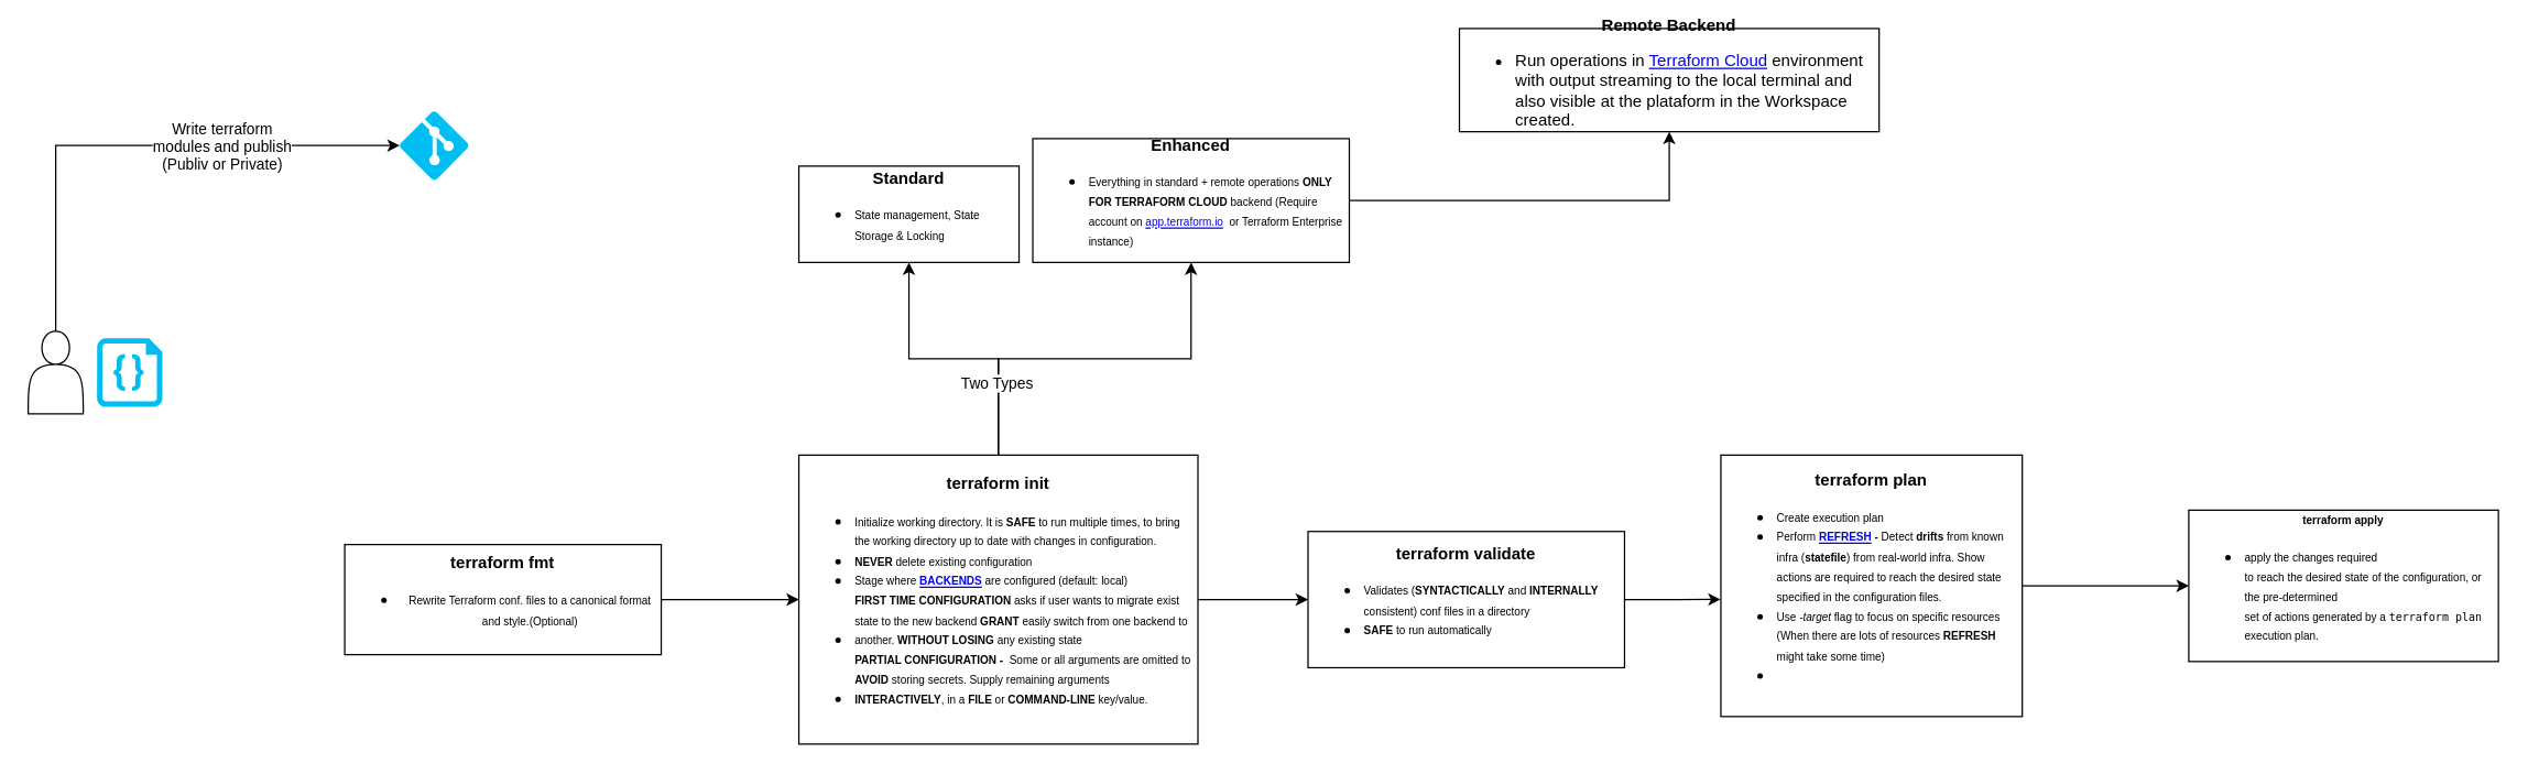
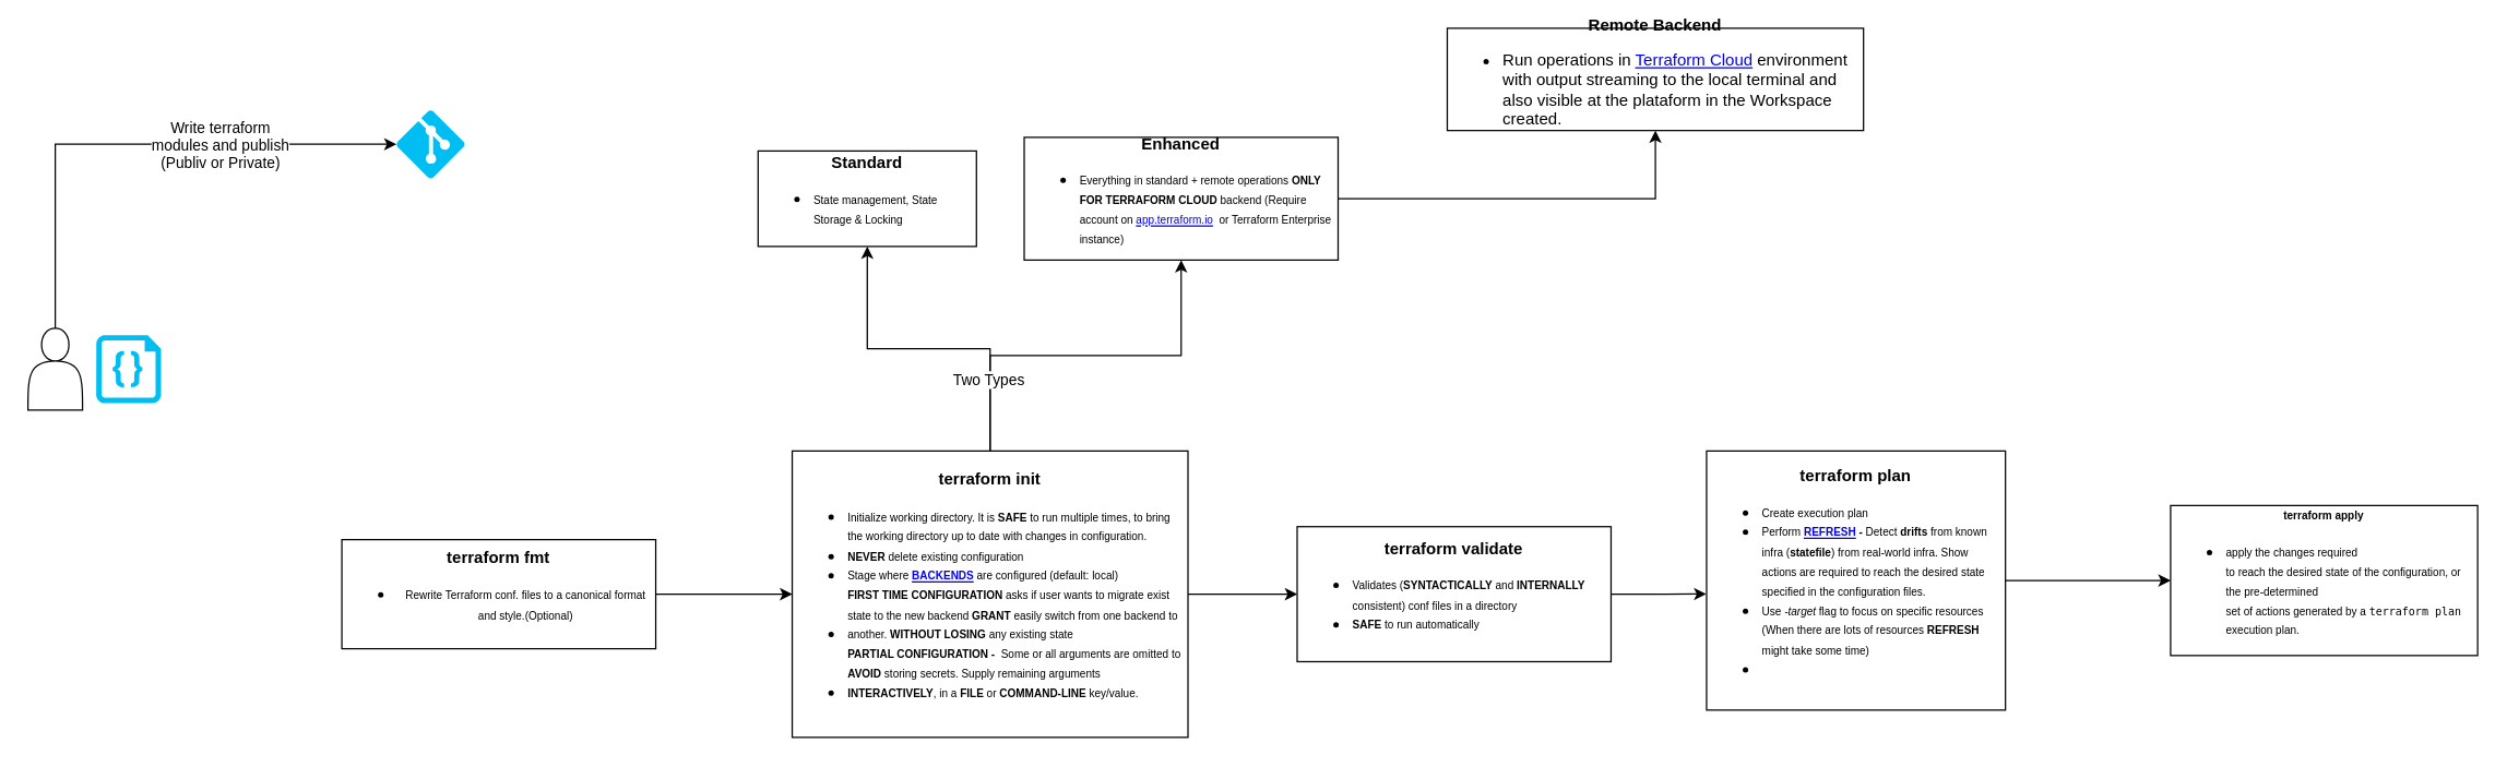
  <mxCell id="0" />
  <mxCell id="1" parent="0" />
  <mxCell id="2" style="edgeStyle=orthogonalEdgeStyle;rounded=0;orthogonalLoop=1;jettySize=auto;html=1;entryX=-0.001;entryY=0.552;entryDx=0;entryDy=0;entryPerimeter=0;" edge="1" parent="1" source="3" target="12"><mxGeometry relative="1" as="geometry" /></mxCell>
  <mxCell id="3" value="&lt;b&gt;terraform validate&lt;br&gt;&lt;/b&gt;&lt;ul&gt;&lt;li style=&quot;text-align: left&quot;&gt;&lt;font style=&quot;font-size: 8px&quot;&gt;Validates (&lt;b&gt;SYNTACTICALLY&lt;/b&gt; and &lt;b&gt;INTERNALLY&lt;/b&gt; consistent) conf files in a directory&lt;/font&gt;&lt;/li&gt;&lt;li style=&quot;text-align: left&quot;&gt;&lt;span style=&quot;font-size: 8px&quot;&gt;&lt;b&gt;SAFE&lt;/b&gt; to run automatically&lt;/span&gt;&lt;/li&gt;&lt;/ul&gt;" style="rounded=0;whiteSpace=wrap;html=1;" vertex="1" parent="1"><mxGeometry x="950" y="385.5" width="230" height="99" as="geometry" /></mxCell>
  <mxCell id="4" style="edgeStyle=orthogonalEdgeStyle;rounded=0;orthogonalLoop=1;jettySize=auto;html=1;" edge="1" parent="1" source="5" target="10"><mxGeometry relative="1" as="geometry" /></mxCell>
  <mxCell id="5" value="&lt;div&gt;&lt;b&gt;terraform fmt&lt;/b&gt;&lt;/div&gt;&lt;div&gt;&lt;ul&gt;&lt;li&gt;&lt;span style=&quot;font-size: 8px&quot;&gt;Rewrite&lt;/span&gt;&lt;span style=&quot;font-size: 8px ; font-weight: normal&quot;&gt; Terraform conf. files to a &lt;/span&gt;&lt;span style=&quot;font-size: 8px&quot;&gt;canonical format and style&lt;/span&gt;&lt;span style=&quot;font-size: 8px ; font-weight: normal&quot;&gt;.(Optional)&lt;/span&gt;&lt;/li&gt;&lt;/ul&gt;&lt;/div&gt;" style="rounded=0;whiteSpace=wrap;html=1;" vertex="1" parent="1"><mxGeometry x="250" y="395" width="230" height="80" as="geometry" /></mxCell>
  <mxCell id="6" style="edgeStyle=orthogonalEdgeStyle;rounded=0;orthogonalLoop=1;jettySize=auto;html=1;" edge="1" parent="1" source="10" target="3"><mxGeometry relative="1" as="geometry" /></mxCell>
  <mxCell id="7" style="edgeStyle=orthogonalEdgeStyle;rounded=0;orthogonalLoop=1;jettySize=auto;html=1;" edge="1" parent="1" source="10" target="19"><mxGeometry relative="1" as="geometry" /></mxCell>
  <mxCell id="8" style="edgeStyle=orthogonalEdgeStyle;rounded=0;orthogonalLoop=1;jettySize=auto;html=1;entryX=0.5;entryY=1;entryDx=0;entryDy=0;" edge="1" parent="1" source="10" target="21"><mxGeometry relative="1" as="geometry" /></mxCell>
  <mxCell id="9" value="Two Types" style="edgeLabel;html=1;align=center;verticalAlign=middle;resizable=0;points=[];" vertex="1" connectable="0" parent="8"><mxGeometry x="-0.625" y="2" relative="1" as="geometry"><mxPoint as="offset" /></mxGeometry></mxCell>
  <mxCell id="10" value="&lt;b&gt;terraform init&lt;/b&gt;&lt;br&gt;&lt;div&gt;&lt;ul&gt;&lt;li style=&quot;text-align: left&quot;&gt;&lt;span style=&quot;font-size: 8px&quot;&gt;Initialize working directory. It is &lt;/span&gt;&lt;b style=&quot;font-size: 8px&quot;&gt;SAFE&lt;/b&gt;&lt;span style=&quot;font-size: 8px&quot;&gt; to run multiple times, to bring the working directory up to date with changes in configuration.&lt;/span&gt;&lt;/li&gt;&lt;li&gt;&lt;font&gt;&lt;div style=&quot;text-align: left&quot;&gt;&lt;b style=&quot;font-size: 8px&quot;&gt;NEVER&lt;/b&gt;&lt;span style=&quot;font-size: 8px&quot;&gt;&amp;nbsp;delete existing configuration&lt;/span&gt;&lt;/div&gt;&lt;/font&gt;&lt;/li&gt;&lt;li&gt;&lt;font&gt;&lt;div style=&quot;text-align: left&quot;&gt;&lt;span style=&quot;font-size: 8px&quot;&gt;Stage where &lt;b&gt;&lt;a href=&quot;https://www.terraform.io/docs/backends/config.html&quot;&gt;BACKENDS&lt;/a&gt;&lt;/b&gt; are configured (default: local)&lt;/span&gt;&lt;/div&gt;&lt;/font&gt;&lt;/li&gt;&lt;li&gt;&lt;font&gt;&lt;div style=&quot;text-align: left&quot;&gt;&lt;span style=&quot;font-size: 8px&quot;&gt;&lt;b&gt;FIRST TIME CONFIGURATION&lt;/b&gt; asks if user wants to migrate exist state to the new backend &lt;b&gt;GRANT&lt;/b&gt; easily switch from one backend to another. &lt;b&gt;WITHOUT LOSING&lt;/b&gt; any existing state&lt;/span&gt;&lt;/div&gt;&lt;/font&gt;&lt;/li&gt;&lt;li&gt;&lt;font&gt;&lt;div style=&quot;text-align: left&quot;&gt;&lt;span style=&quot;font-size: 8px&quot;&gt;&lt;b&gt;PARTIAL CONFIGURATION -&amp;nbsp; &lt;/b&gt;Some or all arguments are omitted&lt;b&gt; &lt;/b&gt;to&lt;b&gt; AVOID &lt;/b&gt;storing secrets. Supply remaining arguments &lt;b&gt;INTERACTIVELY&lt;/b&gt;, in a &lt;b&gt;FILE&lt;/b&gt; or &lt;b&gt;COMMAND-LINE&lt;/b&gt; key/value.&amp;nbsp;&lt;/span&gt;&lt;/div&gt;&lt;/font&gt;&lt;/li&gt;&lt;/ul&gt;&lt;/div&gt;" style="rounded=0;whiteSpace=wrap;html=1;" vertex="1" parent="1"><mxGeometry x="580" y="330" width="290" height="210" as="geometry" /></mxCell>
  <mxCell id="11" style="edgeStyle=orthogonalEdgeStyle;rounded=0;orthogonalLoop=1;jettySize=auto;html=1;entryX=0;entryY=0.5;entryDx=0;entryDy=0;" edge="1" parent="1" source="12" target="13"><mxGeometry relative="1" as="geometry" /></mxCell>
  <mxCell id="12" value="&lt;b&gt;terraform plan&lt;/b&gt;&lt;br&gt;&lt;div style=&quot;text-align: left&quot;&gt;&lt;ul&gt;&lt;li&gt;&lt;font style=&quot;font-size: 8px&quot;&gt;Create execution plan&lt;/font&gt;&lt;/li&gt;&lt;li&gt;&lt;font style=&quot;font-size: 8px&quot;&gt;Perform &lt;font&gt;&lt;a href=&quot;https://www.terraform.io/docs/commands/refresh.html&quot; style=&quot;font-weight: bold&quot;&gt;REFRESH&lt;/a&gt;&lt;b&gt;&amp;nbsp;- &lt;/b&gt;Detect &lt;b&gt;drifts&lt;/b&gt; from known infra (&lt;b&gt;statefile&lt;/b&gt;) from real-world infra. Show actions are required to reach the desired state specified in the configuration files.&lt;/font&gt;&lt;/font&gt;&lt;/li&gt;&lt;li&gt;&lt;font style=&quot;font-size: 8px&quot;&gt;&lt;font&gt;Use&amp;nbsp;&lt;i&gt;-target &lt;/i&gt;flag to focus on specific resources (When there are lots of resources &lt;b&gt;REFRESH&lt;/b&gt; might take some time)&lt;/font&gt;&lt;/font&gt;&lt;/li&gt;&lt;li&gt;&lt;font style=&quot;font-size: 8px&quot;&gt;&lt;font&gt;&lt;br&gt;&lt;/font&gt;&lt;/font&gt;&lt;/li&gt;&lt;/ul&gt;&lt;/div&gt;" style="rounded=0;whiteSpace=wrap;html=1;" vertex="1" parent="1"><mxGeometry x="1250" y="330" width="219" height="190" as="geometry" /></mxCell>
  <mxCell id="13" value="&lt;div&gt;&lt;span&gt;&lt;font style=&quot;font-size: 8px&quot;&gt;&lt;b&gt;terraform apply&lt;/b&gt;&lt;/font&gt;&lt;/span&gt;&lt;/div&gt;&lt;ul&gt;&lt;li&gt;&lt;div style=&quot;text-align: left&quot;&gt;&lt;font style=&quot;font-size: 8px&quot;&gt;&lt;font&gt;apply the changes required&lt;br&gt;to reach the desired state of the configuration,&amp;nbsp;&lt;/font&gt;&lt;font&gt;&lt;span style=&quot;text-align: center&quot;&gt;or the pre-determined&lt;br&gt;set of actions generated by a &lt;/span&gt;&lt;code style=&quot;text-align: center&quot;&gt;terraform plan&lt;/code&gt;&lt;span style=&quot;text-align: center&quot;&gt; execution plan.&lt;/span&gt;&lt;/font&gt;&lt;/font&gt;&lt;br&gt;&lt;/div&gt;&lt;/li&gt;&lt;/ul&gt;" style="rounded=0;whiteSpace=wrap;html=1;" vertex="1" parent="1"><mxGeometry x="1590" y="370" width="225" height="110" as="geometry" /></mxCell>
  <mxCell id="14" value="" style="verticalLabelPosition=bottom;html=1;verticalAlign=top;align=center;strokeColor=none;fillColor=#00BEF2;shape=mxgraph.azure.git_repository;" vertex="1" parent="1"><mxGeometry x="290" y="80" width="50" height="50" as="geometry" /></mxCell>
  <mxCell id="15" style="edgeStyle=orthogonalEdgeStyle;rounded=0;orthogonalLoop=1;jettySize=auto;html=1;entryX=0;entryY=0.5;entryDx=0;entryDy=0;entryPerimeter=0;" edge="1" parent="1" source="17" target="14"><mxGeometry relative="1" as="geometry"><Array as="points"><mxPoint x="40" y="105" /></Array></mxGeometry></mxCell>
  <mxCell id="16" value="Write terraform&lt;br&gt;modules and publish&lt;br&gt;(Publiv or Private)" style="edgeLabel;html=1;align=center;verticalAlign=middle;resizable=0;points=[];" vertex="1" connectable="0" parent="15"><mxGeometry x="0.169" relative="1" as="geometry"><mxPoint x="30" as="offset" /></mxGeometry></mxCell>
  <mxCell id="17" value="" style="shape=actor;whiteSpace=wrap;html=1;" vertex="1" parent="1"><mxGeometry x="20" y="240" width="40" height="60" as="geometry" /></mxCell>
  <mxCell id="18" value="" style="verticalLabelPosition=bottom;html=1;verticalAlign=top;align=center;strokeColor=none;fillColor=#00BEF2;shape=mxgraph.azure.code_file;pointerEvents=1;" vertex="1" parent="1"><mxGeometry x="70" y="245" width="47.5" height="50" as="geometry" /></mxCell>
- <mxCell id="19" value="&lt;b&gt;Standard&lt;/b&gt;&lt;br&gt;&lt;ul&gt;&lt;li style=&quot;text-align: left&quot;&gt;&lt;font style=&quot;font-size: 8px&quot;&gt;State management, State Storage &amp;amp; Locking&lt;/font&gt;&lt;/li&gt;&lt;/ul&gt;" style="rounded=0;whiteSpace=wrap;html=1;" vertex="1" parent="1"><mxGeometry x="580" y="120" width="160" height="70" as="geometry" /></mxCell>
+ <mxCell id="19" value="&lt;b&gt;Standard&lt;/b&gt;&lt;br&gt;&lt;ul&gt;&lt;li style=&quot;text-align: left&quot;&gt;&lt;font style=&quot;font-size: 8px&quot;&gt;State management, State Storage &amp;amp; Locking&lt;/font&gt;&lt;/li&gt;&lt;/ul&gt;" style="rounded=0;whiteSpace=wrap;html=1;" vertex="1" parent="1"><mxGeometry x="555" y="110" width="160" height="70" as="geometry" /></mxCell>
  <mxCell id="20" style="edgeStyle=orthogonalEdgeStyle;rounded=0;orthogonalLoop=1;jettySize=auto;html=1;" edge="1" parent="1" source="21" target="22"><mxGeometry relative="1" as="geometry" /></mxCell>
  <mxCell id="21" value="&lt;b&gt;Enhanced&lt;/b&gt;&lt;br&gt;&lt;ul&gt;&lt;li style=&quot;text-align: left&quot;&gt;&lt;font style=&quot;font-size: 8px&quot;&gt;Everything in standard + remote operations &lt;b&gt;ONLY FOR TERRAFORM CLOUD&lt;/b&gt; backend (Require account on &lt;a href=&quot;https://app.terraform.io/&quot;&gt;app.terraform.io&lt;/a&gt;&amp;nbsp; or Terraform Enterprise instance)&lt;/font&gt;&lt;/li&gt;&lt;/ul&gt;" style="rounded=0;whiteSpace=wrap;html=1;" vertex="1" parent="1"><mxGeometry x="750" y="100" width="230" height="90" as="geometry" /></mxCell>
  <mxCell id="22" value="&lt;b&gt;Remote Backend&lt;br&gt;&lt;/b&gt;&lt;ul&gt;&lt;li style=&quot;text-align: left&quot;&gt;Run operations in &lt;a href=&quot;https://www.terraform.io/docs/cloud/index.html&quot;&gt;Terraform Cloud&lt;/a&gt; environment with output streaming to the local terminal and also visible at the plataform in the Workspace created.&lt;/li&gt;&lt;/ul&gt;" style="rounded=0;whiteSpace=wrap;html=1;" vertex="1" parent="1"><mxGeometry x="1060" y="20" width="305" height="75" as="geometry" /></mxCell>
